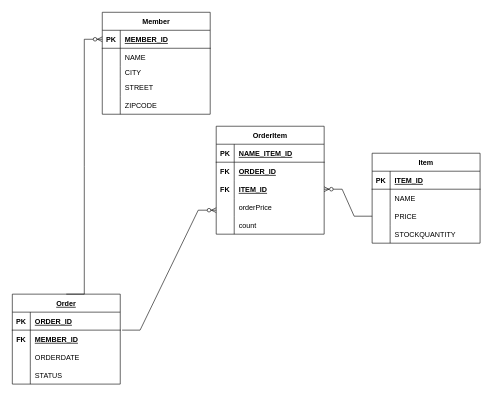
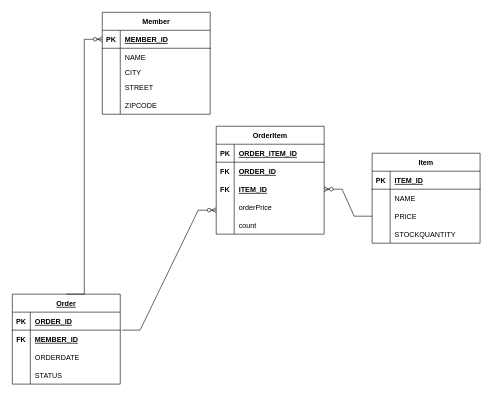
  <mxCell id="0" />
  <mxCell id="1" parent="0" />
  <mxCell id="2" value="Member" style="shape=table;startSize=30;container=1;collapsible=1;childLayout=tableLayout;fixedRows=1;rowLines=0;fontStyle=1;align=center;resizeLast=1;" vertex="1" parent="1"><mxGeometry x="170" y="20" width="180" height="170" as="geometry" /></mxCell>
  <mxCell id="3" value="" style="shape=tableRow;horizontal=0;startSize=0;swimlaneHead=0;swimlaneBody=0;fillColor=none;collapsible=0;dropTarget=0;points=[[0,0.5],[1,0.5]];portConstraint=eastwest;top=0;left=0;right=0;bottom=1;" vertex="1" parent="2"><mxGeometry y="30" width="180" height="30" as="geometry" /></mxCell>
  <mxCell id="4" value="PK" style="shape=partialRectangle;connectable=0;fillColor=none;top=0;left=0;bottom=0;right=0;fontStyle=1;overflow=hidden;" vertex="1" parent="3"><mxGeometry width="30" height="30" as="geometry"><mxRectangle width="30" height="30" as="alternateBounds" /></mxGeometry></mxCell>
  <mxCell id="5" value="MEMBER_ID" style="shape=partialRectangle;connectable=0;fillColor=none;top=0;left=0;bottom=0;right=0;align=left;spacingLeft=6;fontStyle=5;overflow=hidden;" vertex="1" parent="3"><mxGeometry x="30" width="150" height="30" as="geometry"><mxRectangle width="150" height="30" as="alternateBounds" /></mxGeometry></mxCell>
  <mxCell id="6" value="" style="shape=tableRow;horizontal=0;startSize=0;swimlaneHead=0;swimlaneBody=0;fillColor=none;collapsible=0;dropTarget=0;points=[[0,0.5],[1,0.5]];portConstraint=eastwest;top=0;left=0;right=0;bottom=0;" vertex="1" parent="2"><mxGeometry y="60" width="180" height="30" as="geometry" /></mxCell>
  <mxCell id="7" value="" style="shape=partialRectangle;connectable=0;fillColor=none;top=0;left=0;bottom=0;right=0;editable=1;overflow=hidden;" vertex="1" parent="6"><mxGeometry width="30" height="30" as="geometry"><mxRectangle width="30" height="30" as="alternateBounds" /></mxGeometry></mxCell>
  <mxCell id="8" value="NAME" style="shape=partialRectangle;connectable=0;fillColor=none;top=0;left=0;bottom=0;right=0;align=left;spacingLeft=6;overflow=hidden;" vertex="1" parent="6"><mxGeometry x="30" width="150" height="30" as="geometry"><mxRectangle width="150" height="30" as="alternateBounds" /></mxGeometry></mxCell>
  <mxCell id="9" value="" style="shape=tableRow;horizontal=0;startSize=0;swimlaneHead=0;swimlaneBody=0;fillColor=none;collapsible=0;dropTarget=0;points=[[0,0.5],[1,0.5]];portConstraint=eastwest;top=0;left=0;right=0;bottom=0;" vertex="1" parent="2"><mxGeometry y="90" width="180" height="20" as="geometry" /></mxCell>
  <mxCell id="10" value="" style="shape=partialRectangle;connectable=0;fillColor=none;top=0;left=0;bottom=0;right=0;editable=1;overflow=hidden;" vertex="1" parent="9"><mxGeometry width="30" height="20" as="geometry"><mxRectangle width="30" height="20" as="alternateBounds" /></mxGeometry></mxCell>
  <mxCell id="11" value="CITY" style="shape=partialRectangle;connectable=0;fillColor=none;top=0;left=0;bottom=0;right=0;align=left;spacingLeft=6;overflow=hidden;" vertex="1" parent="9"><mxGeometry x="30" width="150" height="20" as="geometry"><mxRectangle width="150" height="20" as="alternateBounds" /></mxGeometry></mxCell>
  <mxCell id="12" value="" style="shape=tableRow;horizontal=0;startSize=0;swimlaneHead=0;swimlaneBody=0;fillColor=none;collapsible=0;dropTarget=0;points=[[0,0.5],[1,0.5]];portConstraint=eastwest;top=0;left=0;right=0;bottom=0;" vertex="1" parent="2"><mxGeometry y="110" width="180" height="30" as="geometry" /></mxCell>
  <mxCell id="13" value="" style="shape=partialRectangle;connectable=0;fillColor=none;top=0;left=0;bottom=0;right=0;editable=1;overflow=hidden;" vertex="1" parent="12"><mxGeometry width="30" height="30" as="geometry"><mxRectangle width="30" height="30" as="alternateBounds" /></mxGeometry></mxCell>
  <mxCell id="14" value="STREET" style="shape=partialRectangle;connectable=0;fillColor=none;top=0;left=0;bottom=0;right=0;align=left;spacingLeft=6;overflow=hidden;" vertex="1" parent="12"><mxGeometry x="30" width="150" height="30" as="geometry"><mxRectangle width="150" height="30" as="alternateBounds" /></mxGeometry></mxCell>
  <mxCell id="15" value="" style="shape=tableRow;horizontal=0;startSize=0;swimlaneHead=0;swimlaneBody=0;fillColor=none;collapsible=0;dropTarget=0;points=[[0,0.5],[1,0.5]];portConstraint=eastwest;top=0;left=0;right=0;bottom=0;" vertex="1" parent="2"><mxGeometry y="140" width="180" height="30" as="geometry" /></mxCell>
  <mxCell id="16" value="" style="shape=partialRectangle;connectable=0;fillColor=none;top=0;left=0;bottom=0;right=0;editable=1;overflow=hidden;" vertex="1" parent="15"><mxGeometry width="30" height="30" as="geometry"><mxRectangle width="30" height="30" as="alternateBounds" /></mxGeometry></mxCell>
  <mxCell id="17" value="ZIPCODE" style="shape=partialRectangle;connectable=0;fillColor=none;top=0;left=0;bottom=0;right=0;align=left;spacingLeft=6;overflow=hidden;" vertex="1" parent="15"><mxGeometry x="30" width="150" height="30" as="geometry"><mxRectangle width="150" height="30" as="alternateBounds" /></mxGeometry></mxCell>
  <mxCell id="18" value="Order" style="shape=table;startSize=30;container=1;collapsible=1;childLayout=tableLayout;fixedRows=1;rowLines=0;fontStyle=5;align=center;resizeLast=1;" vertex="1" parent="1"><mxGeometry x="20" y="490" width="180" height="150" as="geometry" /></mxCell>
  <mxCell id="19" value="" style="shape=tableRow;horizontal=0;startSize=0;swimlaneHead=0;swimlaneBody=0;fillColor=none;collapsible=0;dropTarget=0;points=[[0,0.5],[1,0.5]];portConstraint=eastwest;top=0;left=0;right=0;bottom=1;" vertex="1" parent="18"><mxGeometry y="30" width="180" height="30" as="geometry" /></mxCell>
  <mxCell id="20" value="PK" style="shape=partialRectangle;connectable=0;fillColor=none;top=0;left=0;bottom=0;right=0;fontStyle=1;overflow=hidden;" vertex="1" parent="19"><mxGeometry width="30" height="30" as="geometry"><mxRectangle width="30" height="30" as="alternateBounds" /></mxGeometry></mxCell>
  <mxCell id="21" value="ORDER_ID" style="shape=partialRectangle;connectable=0;fillColor=none;top=0;left=0;bottom=0;right=0;align=left;spacingLeft=6;fontStyle=5;overflow=hidden;" vertex="1" parent="19"><mxGeometry x="30" width="150" height="30" as="geometry"><mxRectangle width="150" height="30" as="alternateBounds" /></mxGeometry></mxCell>
  <mxCell id="22" value="" style="shape=tableRow;horizontal=0;startSize=0;swimlaneHead=0;swimlaneBody=0;fillColor=none;collapsible=0;dropTarget=0;points=[[0,0.5],[1,0.5]];portConstraint=eastwest;top=0;left=0;right=0;bottom=0;" vertex="1" parent="18"><mxGeometry y="60" width="180" height="30" as="geometry" /></mxCell>
  <mxCell id="23" value="FK" style="shape=partialRectangle;connectable=0;fillColor=none;top=0;left=0;bottom=0;right=0;editable=1;overflow=hidden;fontStyle=1" vertex="1" parent="22"><mxGeometry width="30" height="30" as="geometry"><mxRectangle width="30" height="30" as="alternateBounds" /></mxGeometry></mxCell>
  <mxCell id="24" value="MEMBER_ID" style="shape=partialRectangle;connectable=0;fillColor=none;top=0;left=0;bottom=0;right=0;align=left;spacingLeft=6;overflow=hidden;fontStyle=5" vertex="1" parent="22"><mxGeometry x="30" width="150" height="30" as="geometry"><mxRectangle width="150" height="30" as="alternateBounds" /></mxGeometry></mxCell>
  <mxCell id="25" value="" style="shape=tableRow;horizontal=0;startSize=0;swimlaneHead=0;swimlaneBody=0;fillColor=none;collapsible=0;dropTarget=0;points=[[0,0.5],[1,0.5]];portConstraint=eastwest;top=0;left=0;right=0;bottom=0;" vertex="1" parent="18"><mxGeometry y="90" width="180" height="30" as="geometry" /></mxCell>
  <mxCell id="26" value="" style="shape=partialRectangle;connectable=0;fillColor=none;top=0;left=0;bottom=0;right=0;editable=1;overflow=hidden;" vertex="1" parent="25"><mxGeometry width="30" height="30" as="geometry"><mxRectangle width="30" height="30" as="alternateBounds" /></mxGeometry></mxCell>
  <mxCell id="27" value="ORDERDATE" style="shape=partialRectangle;connectable=0;fillColor=none;top=0;left=0;bottom=0;right=0;align=left;spacingLeft=6;overflow=hidden;" vertex="1" parent="25"><mxGeometry x="30" width="150" height="30" as="geometry"><mxRectangle width="150" height="30" as="alternateBounds" /></mxGeometry></mxCell>
  <mxCell id="28" value="" style="shape=tableRow;horizontal=0;startSize=0;swimlaneHead=0;swimlaneBody=0;fillColor=none;collapsible=0;dropTarget=0;points=[[0,0.5],[1,0.5]];portConstraint=eastwest;top=0;left=0;right=0;bottom=0;" vertex="1" parent="18"><mxGeometry y="120" width="180" height="30" as="geometry" /></mxCell>
  <mxCell id="29" value="" style="shape=partialRectangle;connectable=0;fillColor=none;top=0;left=0;bottom=0;right=0;editable=1;overflow=hidden;" vertex="1" parent="28"><mxGeometry width="30" height="30" as="geometry"><mxRectangle width="30" height="30" as="alternateBounds" /></mxGeometry></mxCell>
  <mxCell id="30" value="STATUS" style="shape=partialRectangle;connectable=0;fillColor=none;top=0;left=0;bottom=0;right=0;align=left;spacingLeft=6;overflow=hidden;" vertex="1" parent="28"><mxGeometry x="30" width="150" height="30" as="geometry"><mxRectangle width="150" height="30" as="alternateBounds" /></mxGeometry></mxCell>
  <mxCell id="31" value="OrderItem" style="shape=table;startSize=30;container=1;collapsible=1;childLayout=tableLayout;fixedRows=1;rowLines=0;fontStyle=1;align=center;resizeLast=1;" vertex="1" parent="1"><mxGeometry x="360" y="210" width="180" height="180" as="geometry" /></mxCell>
  <mxCell id="32" value="" style="shape=tableRow;horizontal=0;startSize=0;swimlaneHead=0;swimlaneBody=0;fillColor=none;collapsible=0;dropTarget=0;points=[[0,0.5],[1,0.5]];portConstraint=eastwest;top=0;left=0;right=0;bottom=1;" vertex="1" parent="31"><mxGeometry y="30" width="180" height="30" as="geometry" /></mxCell>
  <mxCell id="33" value="PK" style="shape=partialRectangle;connectable=0;fillColor=none;top=0;left=0;bottom=0;right=0;fontStyle=1;overflow=hidden;" vertex="1" parent="32"><mxGeometry width="30" height="30" as="geometry"><mxRectangle width="30" height="30" as="alternateBounds" /></mxGeometry></mxCell>
- <mxCell id="34" value="NAME_ITEM_ID" style="shape=partialRectangle;connectable=0;fillColor=none;top=0;left=0;bottom=0;right=0;align=left;spacingLeft=6;fontStyle=5;overflow=hidden;" vertex="1" parent="32"><mxGeometry x="30" width="150" height="30" as="geometry"><mxRectangle width="150" height="30" as="alternateBounds" /></mxGeometry></mxCell>
+ <mxCell id="34" value="ORDER_ITEM_ID" style="shape=partialRectangle;connectable=0;fillColor=none;top=0;left=0;bottom=0;right=0;align=left;spacingLeft=6;fontStyle=5;overflow=hidden;" vertex="1" parent="32"><mxGeometry x="30" width="150" height="30" as="geometry"><mxRectangle width="150" height="30" as="alternateBounds" /></mxGeometry></mxCell>
  <mxCell id="35" value="" style="shape=tableRow;horizontal=0;startSize=0;swimlaneHead=0;swimlaneBody=0;fillColor=none;collapsible=0;dropTarget=0;points=[[0,0.5],[1,0.5]];portConstraint=eastwest;top=0;left=0;right=0;bottom=0;" vertex="1" parent="31"><mxGeometry y="60" width="180" height="30" as="geometry" /></mxCell>
  <mxCell id="36" value="FK" style="shape=partialRectangle;connectable=0;fillColor=none;top=0;left=0;bottom=0;right=0;editable=1;overflow=hidden;fontStyle=1" vertex="1" parent="35"><mxGeometry width="30" height="30" as="geometry"><mxRectangle width="30" height="30" as="alternateBounds" /></mxGeometry></mxCell>
  <mxCell id="37" value="ORDER_ID" style="shape=partialRectangle;connectable=0;fillColor=none;top=0;left=0;bottom=0;right=0;align=left;spacingLeft=6;overflow=hidden;fontStyle=5" vertex="1" parent="35"><mxGeometry x="30" width="150" height="30" as="geometry"><mxRectangle width="150" height="30" as="alternateBounds" /></mxGeometry></mxCell>
  <mxCell id="38" value="" style="shape=tableRow;horizontal=0;startSize=0;swimlaneHead=0;swimlaneBody=0;fillColor=none;collapsible=0;dropTarget=0;points=[[0,0.5],[1,0.5]];portConstraint=eastwest;top=0;left=0;right=0;bottom=0;" vertex="1" parent="31"><mxGeometry y="90" width="180" height="30" as="geometry" /></mxCell>
  <mxCell id="39" value="FK" style="shape=partialRectangle;connectable=0;fillColor=none;top=0;left=0;bottom=0;right=0;editable=1;overflow=hidden;fontStyle=1" vertex="1" parent="38"><mxGeometry width="30" height="30" as="geometry"><mxRectangle width="30" height="30" as="alternateBounds" /></mxGeometry></mxCell>
  <mxCell id="40" value="ITEM_ID" style="shape=partialRectangle;connectable=0;fillColor=none;top=0;left=0;bottom=0;right=0;align=left;spacingLeft=6;overflow=hidden;fontStyle=5" vertex="1" parent="38"><mxGeometry x="30" width="150" height="30" as="geometry"><mxRectangle width="150" height="30" as="alternateBounds" /></mxGeometry></mxCell>
  <mxCell id="41" value="" style="shape=tableRow;horizontal=0;startSize=0;swimlaneHead=0;swimlaneBody=0;fillColor=none;collapsible=0;dropTarget=0;points=[[0,0.5],[1,0.5]];portConstraint=eastwest;top=0;left=0;right=0;bottom=0;" vertex="1" parent="31"><mxGeometry y="120" width="180" height="30" as="geometry" /></mxCell>
  <mxCell id="42" value="" style="shape=partialRectangle;connectable=0;fillColor=none;top=0;left=0;bottom=0;right=0;editable=1;overflow=hidden;" vertex="1" parent="41"><mxGeometry width="30" height="30" as="geometry"><mxRectangle width="30" height="30" as="alternateBounds" /></mxGeometry></mxCell>
  <mxCell id="43" value="orderPrice" style="shape=partialRectangle;connectable=0;fillColor=none;top=0;left=0;bottom=0;right=0;align=left;spacingLeft=6;overflow=hidden;" vertex="1" parent="41"><mxGeometry x="30" width="150" height="30" as="geometry"><mxRectangle width="150" height="30" as="alternateBounds" /></mxGeometry></mxCell>
  <mxCell id="44" value="" style="shape=tableRow;horizontal=0;startSize=0;swimlaneHead=0;swimlaneBody=0;fillColor=none;collapsible=0;dropTarget=0;points=[[0,0.5],[1,0.5]];portConstraint=eastwest;top=0;left=0;right=0;bottom=0;" vertex="1" parent="31"><mxGeometry y="150" width="180" height="30" as="geometry" /></mxCell>
  <mxCell id="45" value="" style="shape=partialRectangle;connectable=0;fillColor=none;top=0;left=0;bottom=0;right=0;editable=1;overflow=hidden;" vertex="1" parent="44"><mxGeometry width="30" height="30" as="geometry"><mxRectangle width="30" height="30" as="alternateBounds" /></mxGeometry></mxCell>
  <mxCell id="46" value="count" style="shape=partialRectangle;connectable=0;fillColor=none;top=0;left=0;bottom=0;right=0;align=left;spacingLeft=6;overflow=hidden;" vertex="1" parent="44"><mxGeometry x="30" width="150" height="30" as="geometry"><mxRectangle width="150" height="30" as="alternateBounds" /></mxGeometry></mxCell>
  <mxCell id="47" value="Item" style="shape=table;startSize=30;container=1;collapsible=1;childLayout=tableLayout;fixedRows=1;rowLines=0;fontStyle=1;align=center;resizeLast=1;" vertex="1" parent="1"><mxGeometry x="620" y="255" width="180" height="150" as="geometry" /></mxCell>
  <mxCell id="48" value="" style="shape=tableRow;horizontal=0;startSize=0;swimlaneHead=0;swimlaneBody=0;fillColor=none;collapsible=0;dropTarget=0;points=[[0,0.5],[1,0.5]];portConstraint=eastwest;top=0;left=0;right=0;bottom=1;" vertex="1" parent="47"><mxGeometry y="30" width="180" height="30" as="geometry" /></mxCell>
  <mxCell id="49" value="PK" style="shape=partialRectangle;connectable=0;fillColor=none;top=0;left=0;bottom=0;right=0;fontStyle=1;overflow=hidden;" vertex="1" parent="48"><mxGeometry width="30" height="30" as="geometry"><mxRectangle width="30" height="30" as="alternateBounds" /></mxGeometry></mxCell>
  <mxCell id="50" value="ITEM_ID" style="shape=partialRectangle;connectable=0;fillColor=none;top=0;left=0;bottom=0;right=0;align=left;spacingLeft=6;fontStyle=5;overflow=hidden;" vertex="1" parent="48"><mxGeometry x="30" width="150" height="30" as="geometry"><mxRectangle width="150" height="30" as="alternateBounds" /></mxGeometry></mxCell>
  <mxCell id="51" value="" style="shape=tableRow;horizontal=0;startSize=0;swimlaneHead=0;swimlaneBody=0;fillColor=none;collapsible=0;dropTarget=0;points=[[0,0.5],[1,0.5]];portConstraint=eastwest;top=0;left=0;right=0;bottom=0;" vertex="1" parent="47"><mxGeometry y="60" width="180" height="30" as="geometry" /></mxCell>
  <mxCell id="52" value="" style="shape=partialRectangle;connectable=0;fillColor=none;top=0;left=0;bottom=0;right=0;editable=1;overflow=hidden;" vertex="1" parent="51"><mxGeometry width="30" height="30" as="geometry"><mxRectangle width="30" height="30" as="alternateBounds" /></mxGeometry></mxCell>
  <mxCell id="53" value="NAME" style="shape=partialRectangle;connectable=0;fillColor=none;top=0;left=0;bottom=0;right=0;align=left;spacingLeft=6;overflow=hidden;" vertex="1" parent="51"><mxGeometry x="30" width="150" height="30" as="geometry"><mxRectangle width="150" height="30" as="alternateBounds" /></mxGeometry></mxCell>
  <mxCell id="54" value="" style="shape=tableRow;horizontal=0;startSize=0;swimlaneHead=0;swimlaneBody=0;fillColor=none;collapsible=0;dropTarget=0;points=[[0,0.5],[1,0.5]];portConstraint=eastwest;top=0;left=0;right=0;bottom=0;" vertex="1" parent="47"><mxGeometry y="90" width="180" height="30" as="geometry" /></mxCell>
  <mxCell id="55" value="" style="shape=partialRectangle;connectable=0;fillColor=none;top=0;left=0;bottom=0;right=0;editable=1;overflow=hidden;" vertex="1" parent="54"><mxGeometry width="30" height="30" as="geometry"><mxRectangle width="30" height="30" as="alternateBounds" /></mxGeometry></mxCell>
  <mxCell id="56" value="PRICE" style="shape=partialRectangle;connectable=0;fillColor=none;top=0;left=0;bottom=0;right=0;align=left;spacingLeft=6;overflow=hidden;" vertex="1" parent="54"><mxGeometry x="30" width="150" height="30" as="geometry"><mxRectangle width="150" height="30" as="alternateBounds" /></mxGeometry></mxCell>
  <mxCell id="57" value="" style="shape=tableRow;horizontal=0;startSize=0;swimlaneHead=0;swimlaneBody=0;fillColor=none;collapsible=0;dropTarget=0;points=[[0,0.5],[1,0.5]];portConstraint=eastwest;top=0;left=0;right=0;bottom=0;" vertex="1" parent="47"><mxGeometry y="120" width="180" height="30" as="geometry" /></mxCell>
  <mxCell id="58" value="" style="shape=partialRectangle;connectable=0;fillColor=none;top=0;left=0;bottom=0;right=0;editable=1;overflow=hidden;" vertex="1" parent="57"><mxGeometry width="30" height="30" as="geometry"><mxRectangle width="30" height="30" as="alternateBounds" /></mxGeometry></mxCell>
  <mxCell id="59" value="STOCKQUANTITY" style="shape=partialRectangle;connectable=0;fillColor=none;top=0;left=0;bottom=0;right=0;align=left;spacingLeft=6;overflow=hidden;" vertex="1" parent="57"><mxGeometry x="30" width="150" height="30" as="geometry"><mxRectangle width="150" height="30" as="alternateBounds" /></mxGeometry></mxCell>
  <mxCell id="60" value="" style="edgeStyle=entityRelationEdgeStyle;fontSize=12;html=1;endArrow=ERzeroToMany;endFill=1;rounded=0;exitX=0;exitY=0.5;exitDx=0;exitDy=0;" edge="1" parent="1" source="54" target="38"><mxGeometry width="100" height="100" relative="1" as="geometry"><mxPoint x="560" y="380" as="sourcePoint" /><mxPoint x="524" y="320" as="targetPoint" /></mxGeometry></mxCell>
  <mxCell id="61" value="" style="edgeStyle=entityRelationEdgeStyle;fontSize=12;html=1;endArrow=ERzeroToMany;endFill=1;rounded=0;exitX=1.017;exitY=1;exitDx=0;exitDy=0;exitPerimeter=0;" edge="1" parent="1" source="19"><mxGeometry width="100" height="100" relative="1" as="geometry"><mxPoint x="260" y="450" as="sourcePoint" /><mxPoint x="360" y="350" as="targetPoint" /></mxGeometry></mxCell>
  <mxCell id="62" value="" style="edgeStyle=entityRelationEdgeStyle;fontSize=12;html=1;endArrow=ERzeroToMany;endFill=1;rounded=0;exitX=0.5;exitY=0;exitDx=0;exitDy=0;entryX=0;entryY=0.5;entryDx=0;entryDy=0;" edge="1" parent="1" source="18" target="3"><mxGeometry width="100" height="100" relative="1" as="geometry"><mxPoint x="100" y="390" as="sourcePoint" /><mxPoint x="60" y="240" as="targetPoint" /></mxGeometry></mxCell>
